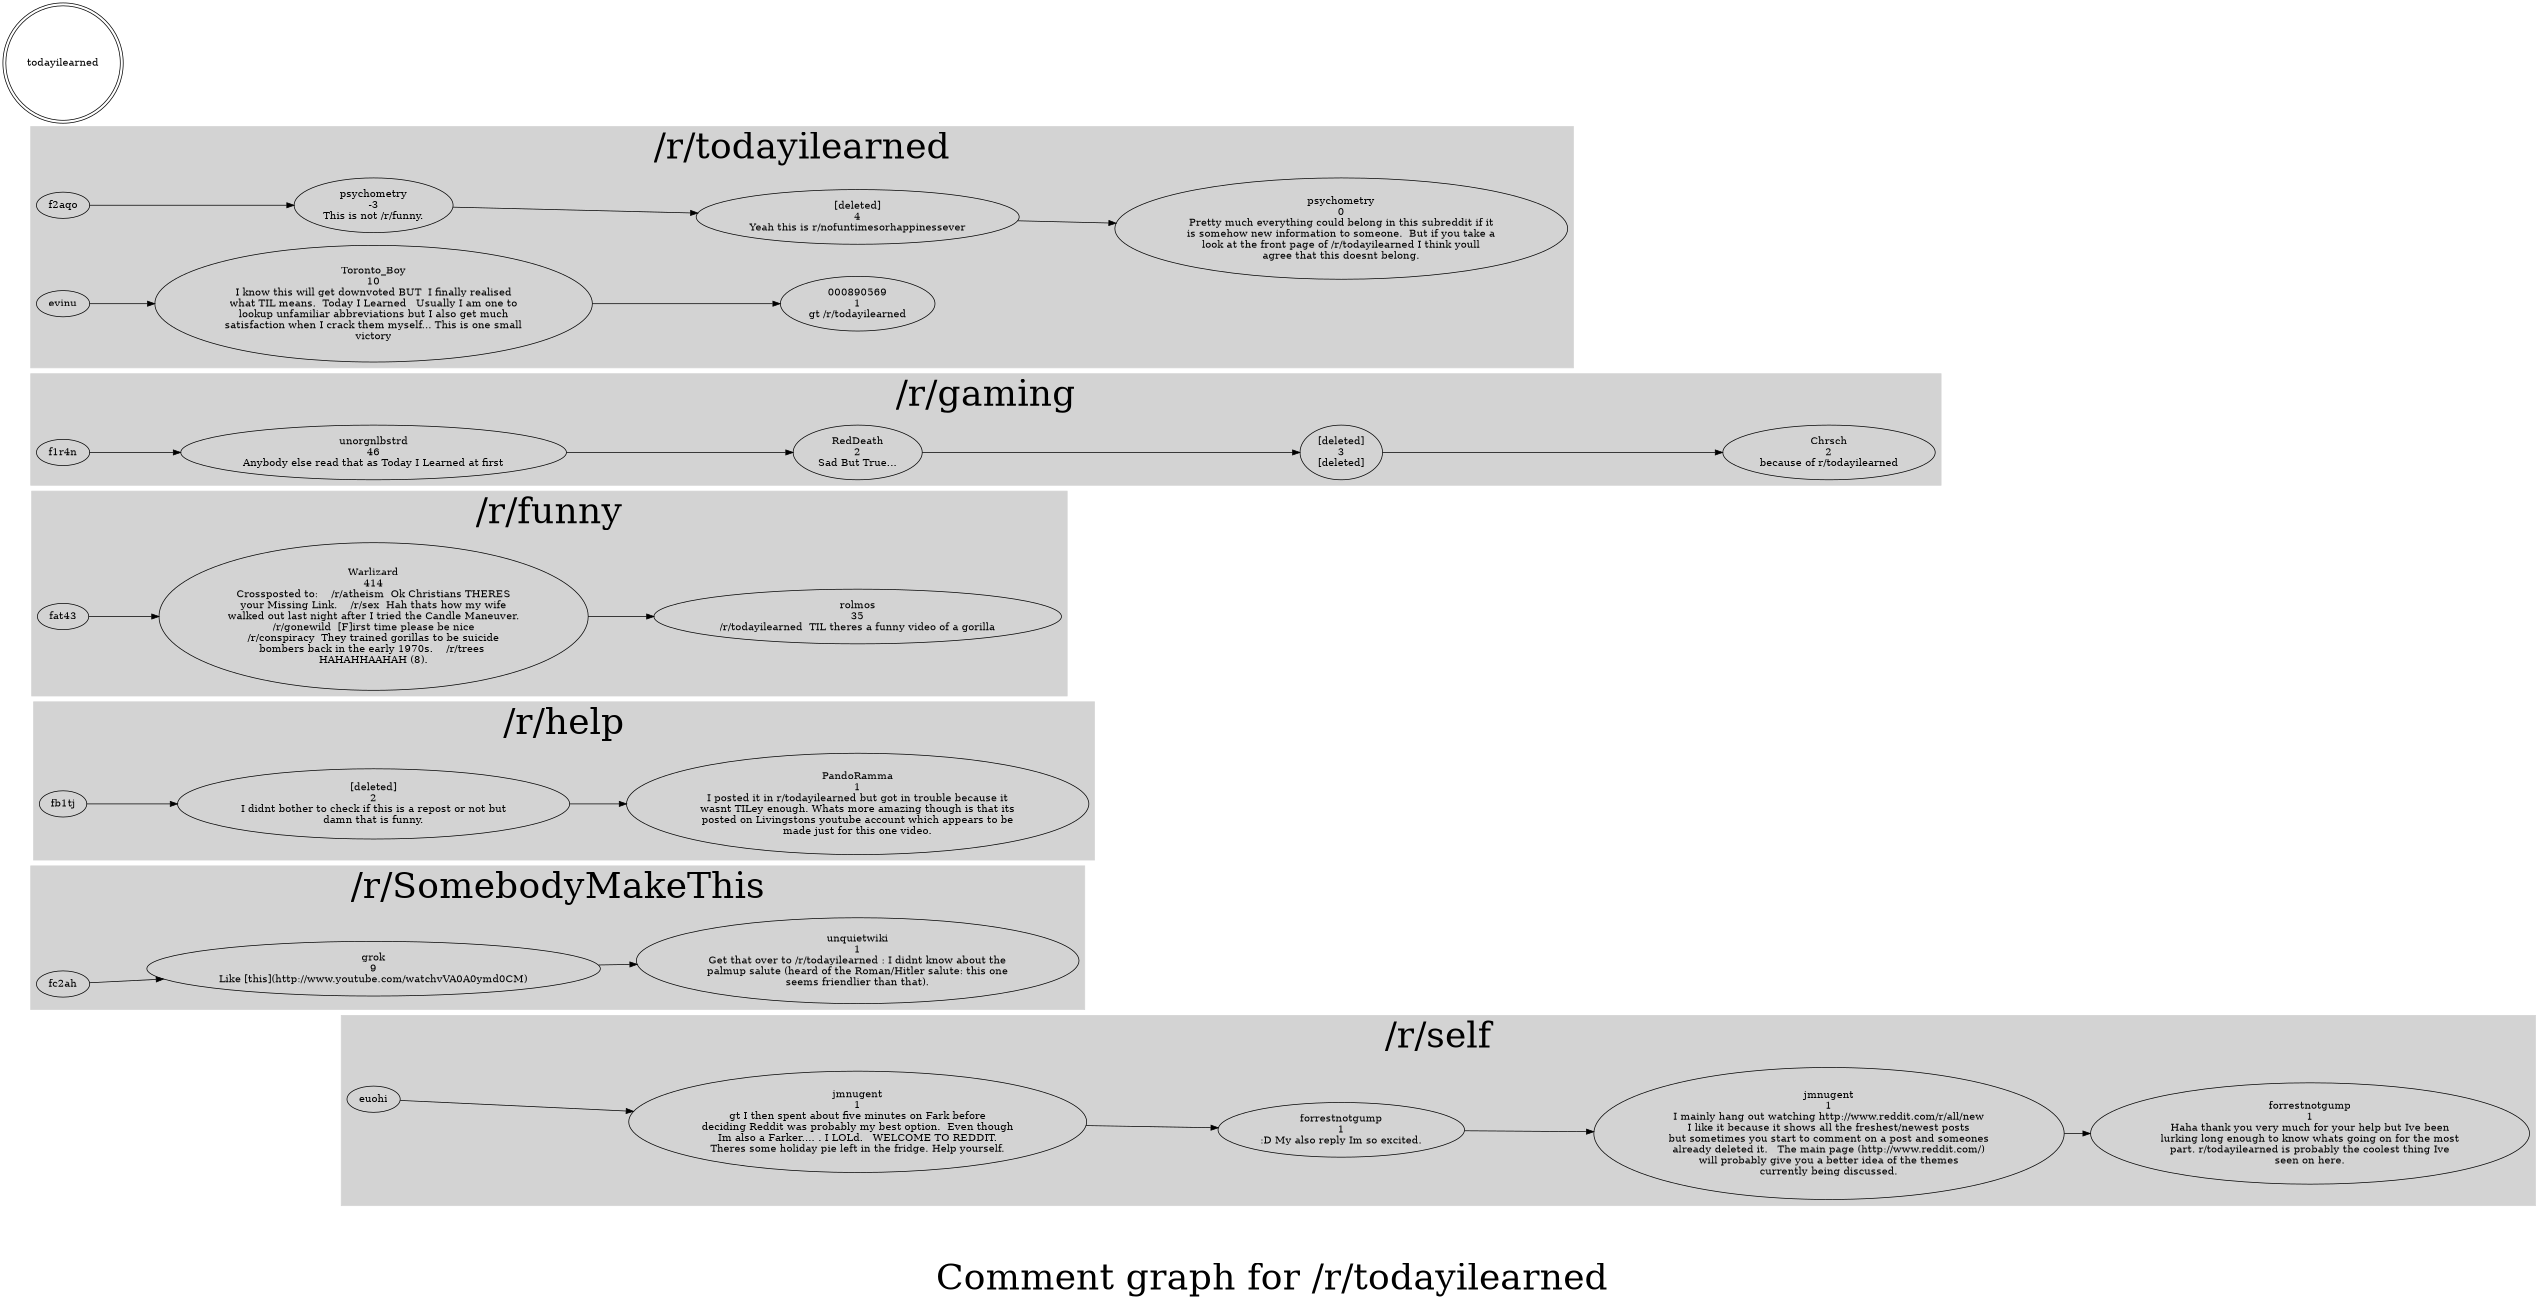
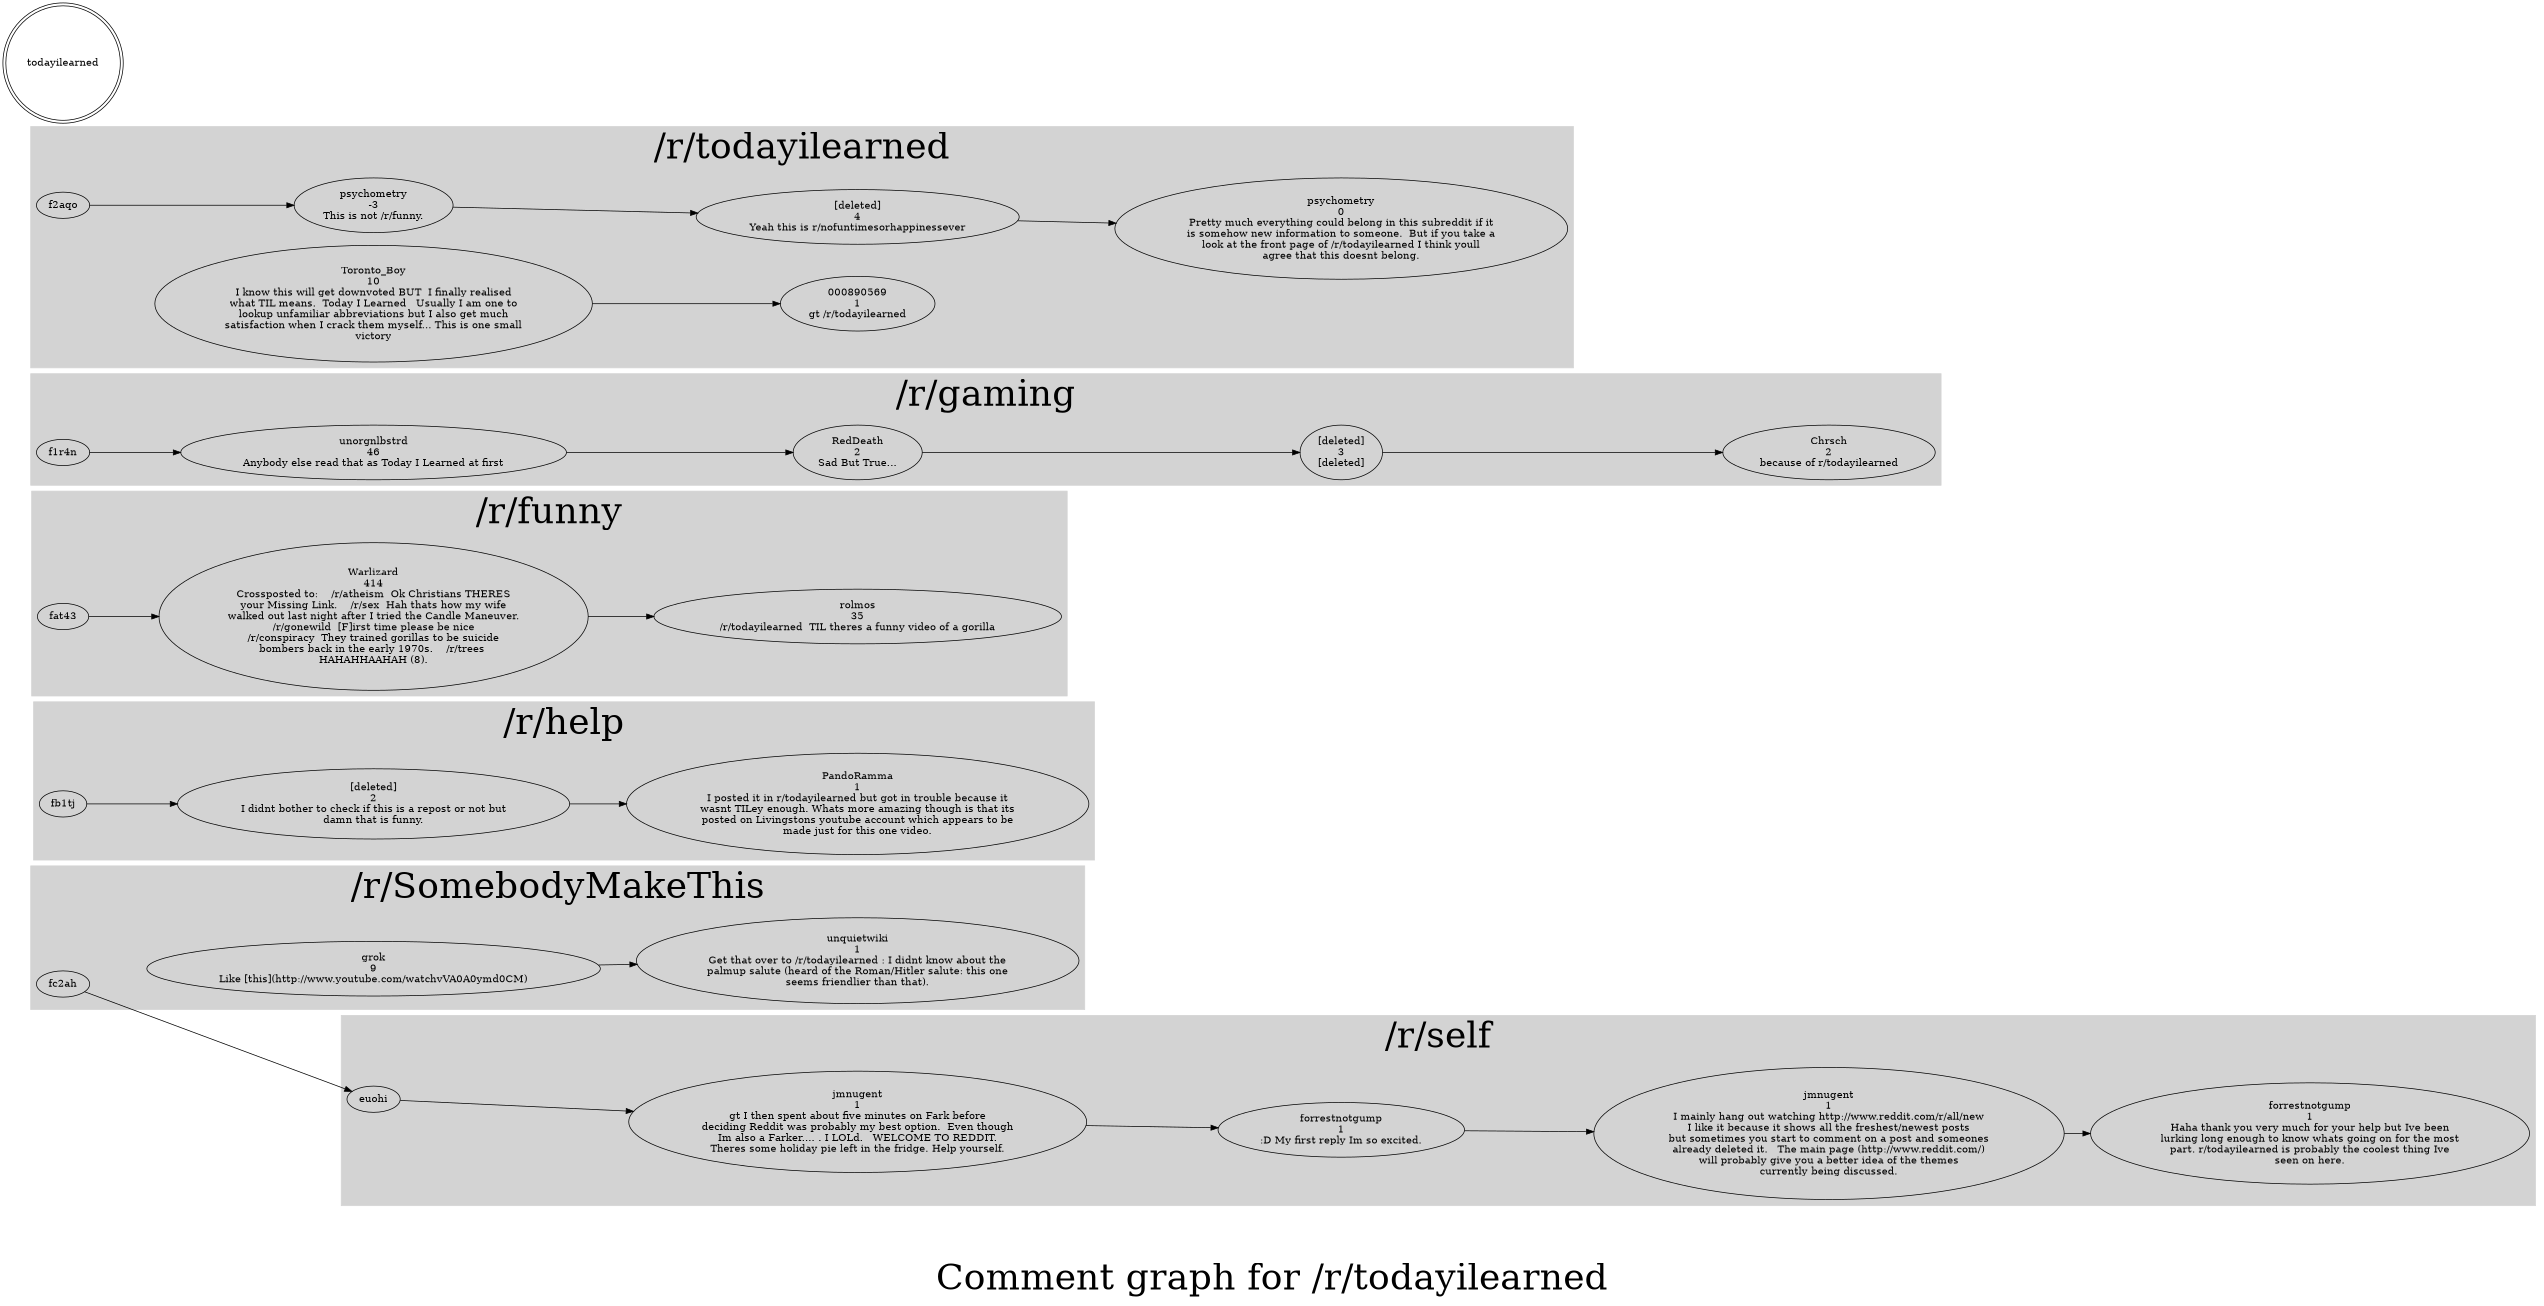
  digraph {
    fontsize=50
    label="Comment graph for /r/todayilearned"
    rankdir=LR
    n1 [label="grok\n9\nLike [this](http://www.youtube.com/watchvVA0A0ymd0CM)"]
    n2 [label="unquietwiki\n1\nGet that over to /r/todayilearned : I didnt know about the\npalmup salute (heard of the Roman/Hitler salute: this one\nseems friendlier than that)."]
    fc2ah
    n4 [label="jmnugent\n1\nI mainly hang out watching http://www.reddit.com/r/all/new\nI like it because it shows all the freshest/newest posts\nbut sometimes you start to comment on a post and someones\nalready deleted it.   The main page (http://www.reddit.com/)\nwill probably give you a better idea of the themes\ncurrently being discussed."]
    n5 [label="forrestnotgump\n1\nHaha thank you very much for your help but Ive been\nlurking long enough to know whats going on for the most\npart. r/todayilearned is probably the coolest thing Ive\nseen on here."]
-   n6 [label="forrestnotgump\n1\n:D My also reply Im so excited."]
+   n6 [label="forrestnotgump\n1\n:D My first reply Im so excited."]
    n7 [label="jmnugent\n1\ngt I then spent about five minutes on Fark before\ndeciding Reddit was probably my best option.  Even though\nIm also a Farker.... . I LOLd.   WELCOME TO REDDIT.\nTheres some holiday pie left in the fridge. Help yourself."]
    euohi
    n9 [label="[deleted]\n2\nI didnt bother to check if this is a repost or not but\ndamn that is funny."]
    n10 [label="PandoRamma\n1\nI posted it in r/todayilearned but got in trouble because it\nwasnt TILey enough. Whats more amazing though is that its\nposted on Livingstons youtube account which appears to be\nmade just for this one video."]
    fb1tj
    n12 [label="Warlizard\n414\nCrossposted to:    /r/atheism  Ok Christians THERES\nyour Missing Link.    /r/sex  Hah thats how my wife\nwalked out last night after I tried the Candle Maneuver.\n/r/gonewild  [F]irst time please be nice\n/r/conspiracy  They trained gorillas to be suicide\nbombers back in the early 1970s.    /r/trees \nHAHAHHAAHAH (8)."]
    n13 [label="rolmos\n35\n/r/todayilearned  TIL theres a funny video of a gorilla"]
    fat43
    n15 [label="[deleted]\n3\n[deleted]"]
    n16 [label="Chrsch\n2\nbecause of r/todayilearned"]
    n17 [label="RedDeath\n2\nSad But True..."]
    n18 [label="unorgnlbstrd\n46\nAnybody else read that as Today I Learned at first"]
    f1r4n
    n20 [label="[deleted]\n4\nYeah this is r/nofuntimesorhappinessever"]
    n21 [label="psychometry\n0\nPretty much everything could belong in this subreddit if it\nis somehow new information to someone.  But if you take a\nlook at the front page of /r/todayilearned I think youll\nagree that this doesnt belong."]
    n22 [label="psychometry\n-3\nThis is not /r/funny."]
    f2aqo
    n24 [label="Toronto_Boy\n10\nI know this will get downvoted BUT  I finally realised\nwhat TIL means.  Today I Learned   Usually I am one to\nlookup unfamiliar abbreviations but I also get much\nsatisfaction when I crack them myself... This is one small\nvictory"]
    n25 [label="000890569\n1\ngt /r/todayilearned"]
-   evinu
    n27 [label=todayilearned shape=doublecircle]
    subgraph cluster_1 {
      color=lightgrey
      label="/r/SomebodyMakeThis"
      style=filled
      n1
      n2
      fc2ah
    }
    subgraph cluster_2 {
      color=lightgrey
      label="/r/self"
      style=filled
      n4
      n5
      n6
      n7
      euohi
    }
    subgraph cluster_3 {
      color=lightgrey
      label="/r/help"
      style=filled
      n9
      n10
      fb1tj
    }
    subgraph cluster_4 {
      color=lightgrey
      label="/r/funny"
      style=filled
      n12
      n13
      fat43
    }
    subgraph cluster_5 {
      color=lightgrey
      label="/r/gaming"
      style=filled
      n15
      n16
      n17
      n18
      f1r4n
    }
    subgraph cluster_6 {
      color=lightgrey
      label="/r/todayilearned"
      style=filled
      n20
      n21
      n22
      f2aqo
      n24
      n25
-     evinu
    }
    n1 -> n2
-   fc2ah -> n1
+   fc2ah -> euohi
    n4 -> n5
    n6 -> n4
    n7 -> n6
    euohi -> n7
    n9 -> n10
    fb1tj -> n9
    n12 -> n13
    fat43 -> n12
    n15 -> n16
    n17 -> n15
    n18 -> n17
    f1r4n -> n18
    n20 -> n21
    n22 -> n20
    f2aqo -> n22
    n24 -> n25
-   evinu -> n24
  }
